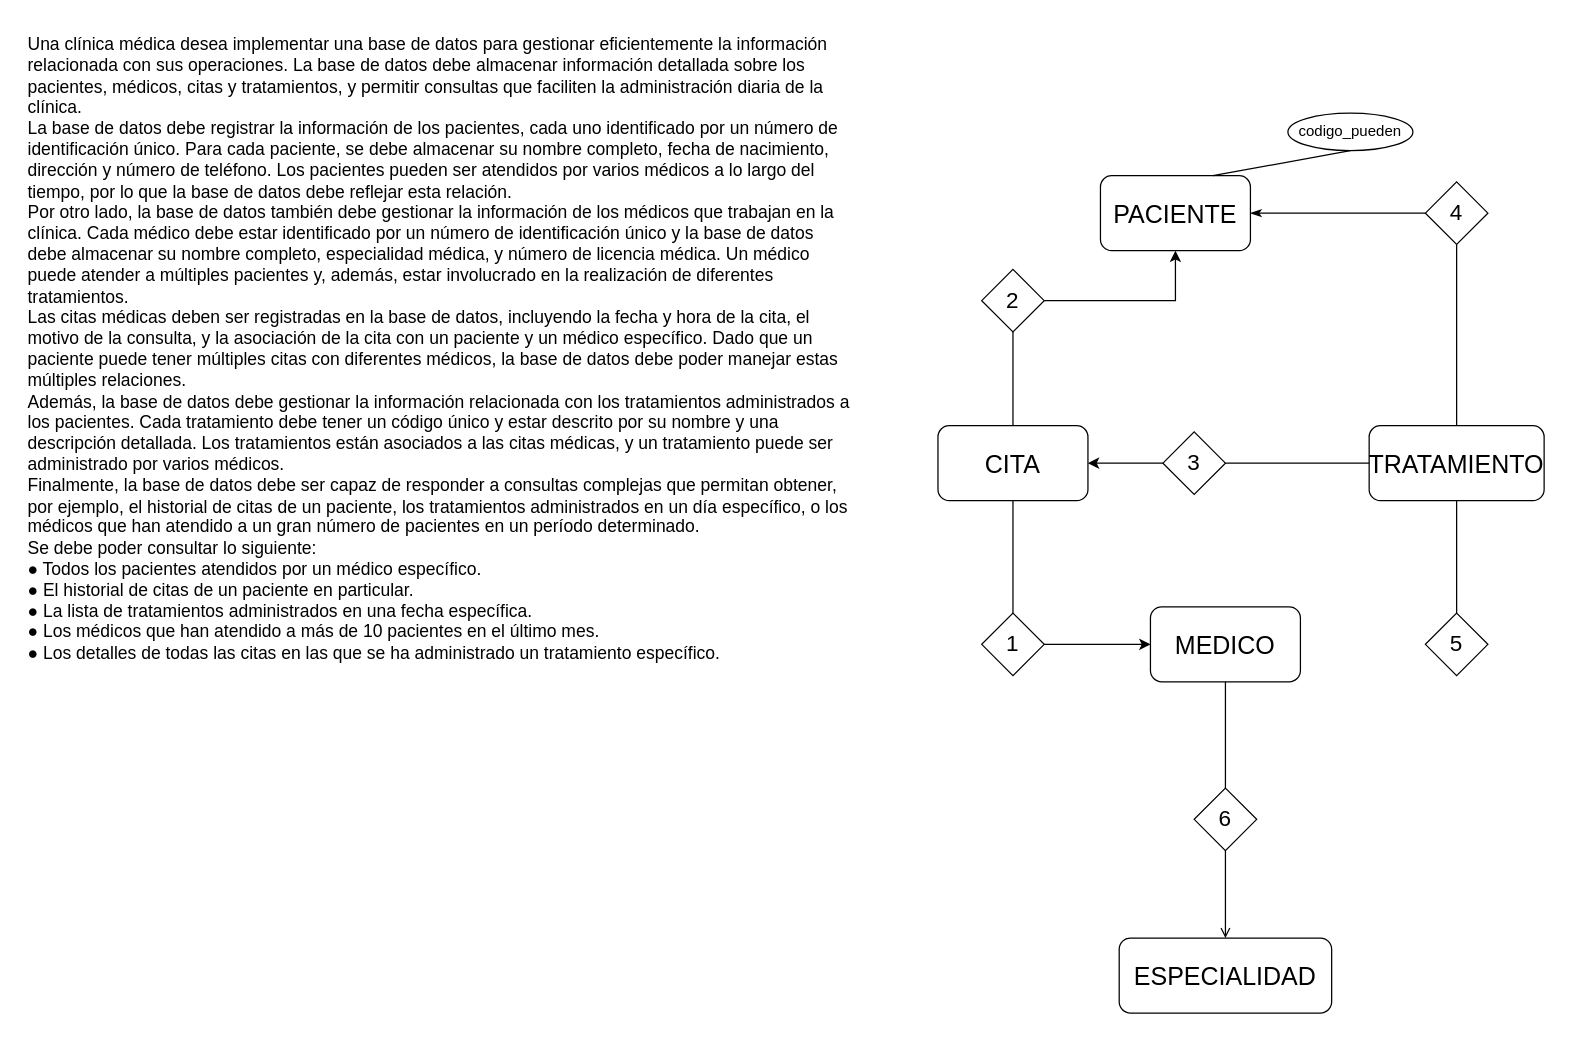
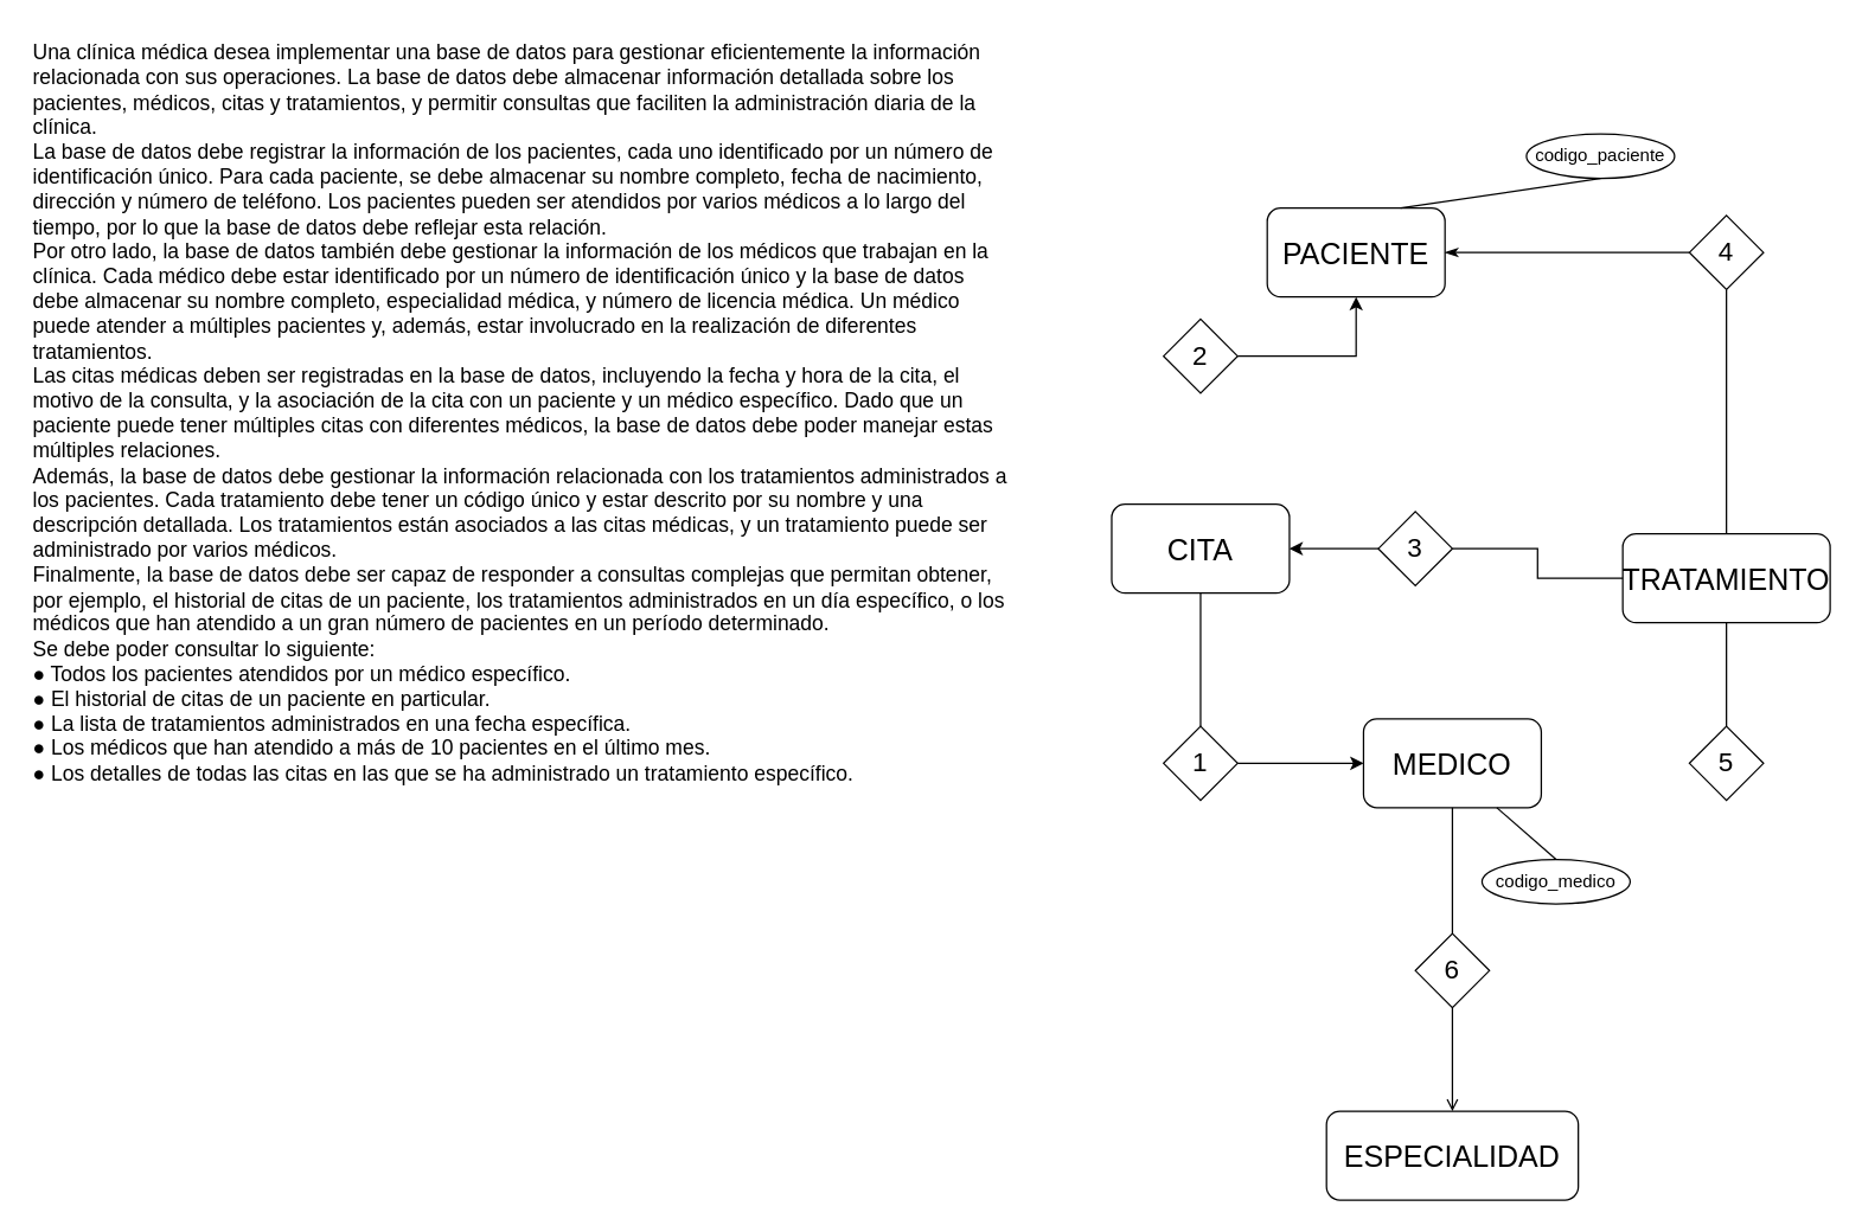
  <mxCell id="0" />
  <mxCell id="1" parent="0" />
  <mxCell id="2" value="Una clínica médica desea implementar una base de datos para gestionar eficientemente la información&#10;relacionada con sus operaciones. La base de datos debe almacenar información detallada sobre los&#10;pacientes, médicos, citas y tratamientos, y permitir consultas que faciliten la administración diaria de la&#10;clínica.&#10;La base de datos debe registrar la información de los pacientes, cada uno identificado por un número de&#10;identificación único. Para cada paciente, se debe almacenar su nombre completo, fecha de nacimiento,&#10;dirección y número de teléfono. Los pacientes pueden ser atendidos por varios médicos a lo largo del&#10;tiempo, por lo que la base de datos debe reflejar esta relación.&#10;Por otro lado, la base de datos también debe gestionar la información de los médicos que trabajan en la&#10;clínica. Cada médico debe estar identificado por un número de identificación único y la base de datos&#10;debe almacenar su nombre completo, especialidad médica, y número de licencia médica. Un médico&#10;puede atender a múltiples pacientes y, además, estar involucrado en la realización de diferentes&#10;tratamientos.&#10;Las citas médicas deben ser registradas en la base de datos, incluyendo la fecha y hora de la cita, el&#10;motivo de la consulta, y la asociación de la cita con un paciente y un médico específico. Dado que un&#10;paciente puede tener múltiples citas con diferentes médicos, la base de datos debe poder manejar estas&#10;múltiples relaciones.&#10;Además, la base de datos debe gestionar la información relacionada con los tratamientos administrados a&#10;los pacientes. Cada tratamiento debe tener un código único y estar descrito por su nombre y una&#10;descripción detallada. Los tratamientos están asociados a las citas médicas, y un tratamiento puede ser&#10;administrado por varios médicos.&#10;Finalmente, la base de datos debe ser capaz de responder a consultas complejas que permitan obtener,&#10;por ejemplo, el historial de citas de un paciente, los tratamientos administrados en un día específico, o los&#10;médicos que han atendido a un gran número de pacientes en un período determinado.&#10;Se debe poder consultar lo siguiente:&#10;● Todos los pacientes atendidos por un médico específico.&#10;● El historial de citas de un paciente en particular.&#10;● La lista de tratamientos administrados en una fecha específica.&#10;● Los médicos que han atendido a más de 10 pacientes en el último mes.&#10;● Los detalles de todas las citas en las que se ha administrado un tratamiento específico." style="text;whiteSpace=wrap;html=1;fontSize=14;" vertex="1" parent="1"><mxGeometry x="20" y="20" width="680" height="720" as="geometry" /></mxCell>
- <mxCell id="3" value="PACIENTE" style="rounded=1;whiteSpace=wrap;html=1;fontSize=20;" vertex="1" parent="1"><mxGeometry x="880" y="140" width="120" height="60" as="geometry" /></mxCell>
- <mxCell id="4" value="codigo_pueden" style="ellipse;whiteSpace=wrap;html=1;" vertex="1" parent="1"><mxGeometry x="1030" y="90" width="100" height="30" as="geometry" /></mxCell>
+ <mxCell id="3" value="PACIENTE" style="rounded=1;whiteSpace=wrap;html=1;fontSize=20;" vertex="1" parent="1"><mxGeometry x="855" y="140" width="120" height="60" as="geometry" /></mxCell>
+ <mxCell id="4" value="codigo_paciente" style="ellipse;whiteSpace=wrap;html=1;" vertex="1" parent="1"><mxGeometry x="1030" y="90" width="100" height="30" as="geometry" /></mxCell>
  <mxCell id="5" value="" style="endArrow=none;html=1;rounded=0;entryX=0.5;entryY=1;entryDx=0;entryDy=0;exitX=0.75;exitY=0;exitDx=0;exitDy=0;" edge="1" parent="1" source="3" target="4"><mxGeometry width="50" height="50" relative="1" as="geometry"><mxPoint x="1200" y="320" as="sourcePoint" /><mxPoint x="1250" y="270" as="targetPoint" /></mxGeometry></mxCell>
  <mxCell id="6" value="MEDICO" style="rounded=1;whiteSpace=wrap;html=1;fontSize=20;" vertex="1" parent="1"><mxGeometry x="920" y="485" width="120" height="60" as="geometry" /></mxCell>
  <mxCell id="7" value="ESPECIALIDAD" style="rounded=1;whiteSpace=wrap;html=1;fontSize=20;" vertex="1" parent="1"><mxGeometry x="895" y="750" width="170" height="60" as="geometry" /></mxCell>
  <mxCell id="8" value="CITA" style="rounded=1;whiteSpace=wrap;html=1;fontSize=20;" vertex="1" parent="1"><mxGeometry x="750" y="340" width="120" height="60" as="geometry" /></mxCell>
+ <mxCell id="9" value="codigo_medico" style="ellipse;whiteSpace=wrap;html=1;" vertex="1" parent="1"><mxGeometry x="1000" y="580" width="100" height="30" as="geometry" /></mxCell>
+ <mxCell id="10" value="" style="endArrow=none;html=1;rounded=0;entryX=0.5;entryY=0;entryDx=0;entryDy=0;exitX=0.75;exitY=1;exitDx=0;exitDy=0;" edge="1" parent="1" source="6" target="9"><mxGeometry width="50" height="50" relative="1" as="geometry"><mxPoint x="1010" y="170" as="sourcePoint" /><mxPoint x="1090" y="130" as="targetPoint" /></mxGeometry></mxCell>
  <mxCell id="11" style="edgeStyle=orthogonalEdgeStyle;rounded=0;orthogonalLoop=1;jettySize=auto;html=1;" edge="1" parent="1" source="13" target="6"><mxGeometry relative="1" as="geometry" /></mxCell>
  <mxCell id="12" style="edgeStyle=orthogonalEdgeStyle;rounded=0;orthogonalLoop=1;jettySize=auto;html=1;entryX=0.5;entryY=1;entryDx=0;entryDy=0;endArrow=none;endFill=0;" edge="1" parent="1" source="13" target="8"><mxGeometry relative="1" as="geometry" /></mxCell>
  <mxCell id="13" value="1" style="rhombus;whiteSpace=wrap;html=1;fontSize=18;" vertex="1" parent="1"><mxGeometry x="785" y="490" width="50" height="50" as="geometry" /></mxCell>
- <mxCell id="14" style="edgeStyle=orthogonalEdgeStyle;rounded=0;orthogonalLoop=1;jettySize=auto;html=1;endArrow=none;endFill=0;" edge="1" parent="1" source="16" target="8"><mxGeometry relative="1" as="geometry" /></mxCell>
  <mxCell id="15" style="edgeStyle=orthogonalEdgeStyle;rounded=0;orthogonalLoop=1;jettySize=auto;html=1;entryX=0.5;entryY=1;entryDx=0;entryDy=0;" edge="1" parent="1" source="16" target="3"><mxGeometry relative="1" as="geometry" /></mxCell>
  <mxCell id="16" value="2" style="rhombus;whiteSpace=wrap;html=1;fontSize=18;" vertex="1" parent="1"><mxGeometry x="785" y="215" width="50" height="50" as="geometry" /></mxCell>
- <mxCell id="17" value="TRATAMIENTO" style="rounded=1;whiteSpace=wrap;html=1;fontSize=20;" vertex="1" parent="1"><mxGeometry x="1095" y="340" width="140" height="60" as="geometry" /></mxCell>
+ <mxCell id="17" value="TRATAMIENTO" style="rounded=1;whiteSpace=wrap;html=1;fontSize=20;" vertex="1" parent="1"><mxGeometry x="1095" y="360" width="140" height="60" as="geometry" /></mxCell>
  <mxCell id="18" style="edgeStyle=orthogonalEdgeStyle;rounded=0;orthogonalLoop=1;jettySize=auto;html=1;entryX=1;entryY=0.5;entryDx=0;entryDy=0;endArrow=classic;endFill=1;" edge="1" parent="1" source="20" target="8"><mxGeometry relative="1" as="geometry" /></mxCell>
  <mxCell id="19" style="edgeStyle=orthogonalEdgeStyle;rounded=0;orthogonalLoop=1;jettySize=auto;html=1;entryX=0;entryY=0.5;entryDx=0;entryDy=0;endArrow=none;endFill=0;" edge="1" parent="1" source="20" target="17"><mxGeometry relative="1" as="geometry" /></mxCell>
  <mxCell id="20" value="3" style="rhombus;whiteSpace=wrap;html=1;fontSize=18;" vertex="1" parent="1"><mxGeometry x="930" y="345" width="50" height="50" as="geometry" /></mxCell>
  <mxCell id="21" style="edgeStyle=orthogonalEdgeStyle;rounded=0;orthogonalLoop=1;jettySize=auto;html=1;entryX=0.5;entryY=0;entryDx=0;entryDy=0;endArrow=none;endFill=0;" edge="1" parent="1" source="23" target="17"><mxGeometry relative="1" as="geometry" /></mxCell>
  <mxCell id="22" style="edgeStyle=orthogonalEdgeStyle;rounded=0;orthogonalLoop=1;jettySize=auto;html=1;entryX=1;entryY=0.5;entryDx=0;entryDy=0;endArrow=classicThin;endFill=1;" edge="1" parent="1" source="23" target="3"><mxGeometry relative="1" as="geometry" /></mxCell>
  <mxCell id="23" value="4" style="rhombus;whiteSpace=wrap;html=1;fontSize=18;" vertex="1" parent="1"><mxGeometry x="1140" y="145" width="50" height="50" as="geometry" /></mxCell>
  <mxCell id="24" style="edgeStyle=orthogonalEdgeStyle;rounded=0;orthogonalLoop=1;jettySize=auto;html=1;entryX=0.5;entryY=1;entryDx=0;entryDy=0;endArrow=none;endFill=0;" edge="1" parent="1" source="25" target="17"><mxGeometry relative="1" as="geometry" /></mxCell>
  <mxCell id="25" value="5" style="rhombus;whiteSpace=wrap;html=1;fontSize=18;" vertex="1" parent="1"><mxGeometry x="1140" y="490" width="50" height="50" as="geometry" /></mxCell>
  <mxCell id="26" style="edgeStyle=orthogonalEdgeStyle;rounded=0;orthogonalLoop=1;jettySize=auto;html=1;entryX=0.5;entryY=1;entryDx=0;entryDy=0;endArrow=none;endFill=0;" edge="1" parent="1" source="28" target="6"><mxGeometry relative="1" as="geometry" /></mxCell>
  <mxCell id="27" style="edgeStyle=orthogonalEdgeStyle;rounded=0;orthogonalLoop=1;jettySize=auto;html=1;endArrow=open;" edge="1" parent="1" source="28" target="7"><mxGeometry relative="1" as="geometry" /></mxCell>
  <mxCell id="28" value="6" style="rhombus;whiteSpace=wrap;html=1;fontSize=18;" vertex="1" parent="1"><mxGeometry x="955" y="630" width="50" height="50" as="geometry" /></mxCell>
